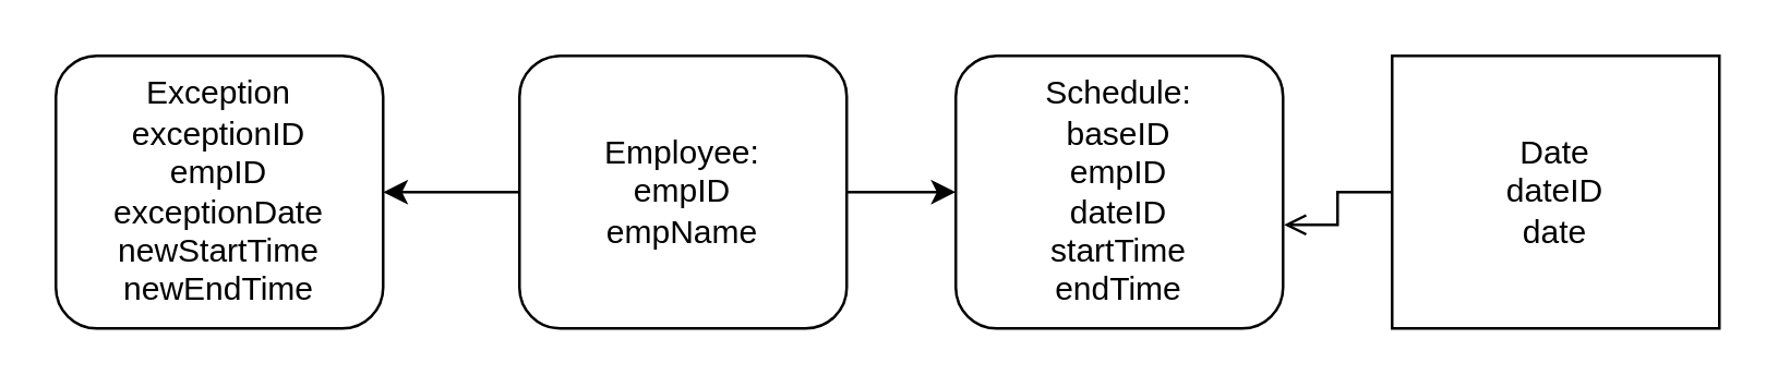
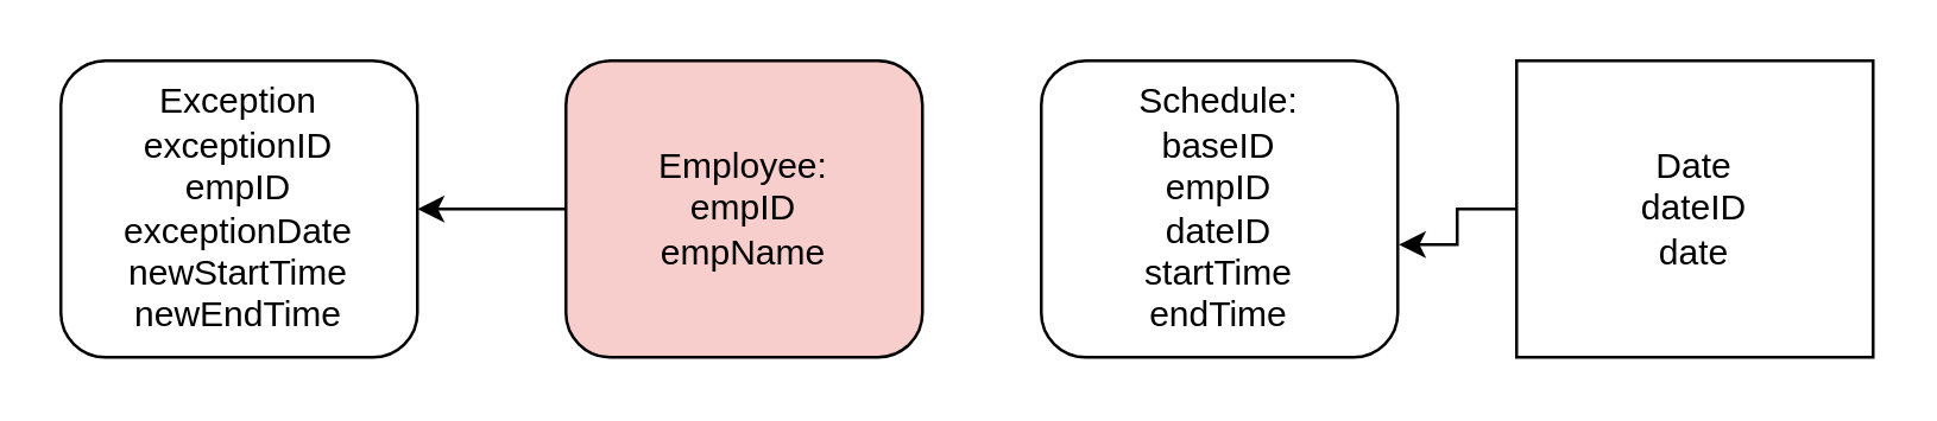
  <mxCell id="0" />
  <mxCell id="1" parent="0" />
- <mxCell id="2" style="edgeStyle=orthogonalEdgeStyle;rounded=0;orthogonalLoop=1;jettySize=auto;html=1;entryX=0;entryY=0.5;entryDx=0;entryDy=0;" edge="1" parent="1" source="3" target="4"><mxGeometry relative="1" as="geometry" /></mxCell>
- <mxCell id="3" value="Employee:&lt;br&gt;empID&lt;br&gt;empName" style="rounded=1;whiteSpace=wrap;html=1;" vertex="1" parent="1"><mxGeometry x="190" y="20" width="120" height="100" as="geometry" /></mxCell>
+ <mxCell id="3" value="Employee:&lt;br&gt;empID&lt;br&gt;empName" style="rounded=1;whiteSpace=wrap;html=1;fillColor=#f8cecc;" vertex="1" parent="1"><mxGeometry x="190" y="20" width="120" height="100" as="geometry" /></mxCell>
  <mxCell id="4" value="Schedule:&lt;br&gt;baseID&lt;br&gt;empID&lt;br&gt;dateID&lt;br&gt;startTime&lt;br&gt;endTime" style="rounded=1;whiteSpace=wrap;html=1;" vertex="1" parent="1"><mxGeometry x="350" y="20" width="120" height="100" as="geometry" /></mxCell>
- <mxCell id="5" value="" style="edgeStyle=orthogonalEdgeStyle;rounded=0;orthogonalLoop=1;jettySize=auto;html=1;entryX=1.003;entryY=0.62;entryDx=0;entryDy=0;entryPerimeter=0;endArrow=open;" edge="1" parent="1" source="6" target="4"><mxGeometry relative="1" as="geometry" /></mxCell>
+ <mxCell id="5" value="" style="edgeStyle=orthogonalEdgeStyle;rounded=0;orthogonalLoop=1;jettySize=auto;html=1;entryX=1.003;entryY=0.62;entryDx=0;entryDy=0;entryPerimeter=0;" edge="1" parent="1" source="6" target="4"><mxGeometry relative="1" as="geometry" /></mxCell>
  <mxCell id="6" value="Date&lt;br&gt;dateID&lt;br&gt;date" style="whiteSpace=wrap;html=1;rounded=0;" vertex="1" parent="1"><mxGeometry x="510" y="20" width="120" height="100" as="geometry" /></mxCell>
  <mxCell id="7" value="Exception&lt;br&gt;exceptionID&lt;br&gt;empID&lt;br&gt;exceptionDate&lt;br&gt;newStartTime&lt;br&gt;newEndTime" style="rounded=1;whiteSpace=wrap;html=1;" vertex="1" parent="1"><mxGeometry x="20" y="20" width="120" height="100" as="geometry" /></mxCell>
  <mxCell id="8" value="" style="endArrow=classic;html=1;exitX=0;exitY=0.5;exitDx=0;exitDy=0;" edge="1" parent="1" source="3" target="7"><mxGeometry width="50" height="50" relative="1" as="geometry"><mxPoint x="220" y="70" as="sourcePoint" /><mxPoint x="150" y="70" as="targetPoint" /></mxGeometry></mxCell>
